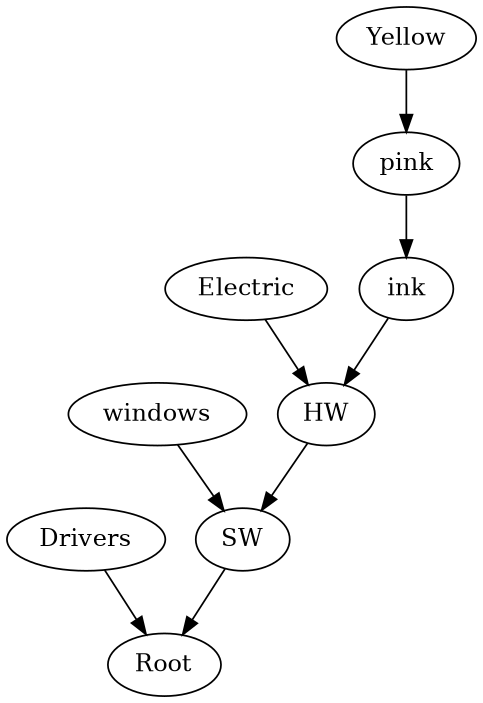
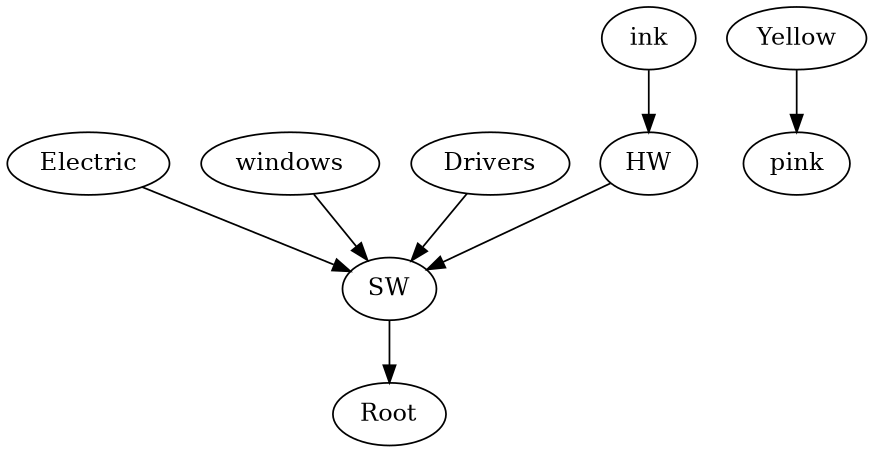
  digraph {
    rankdir=TB
    HW
    SW
    Root
    Electric
    ink
    windows
    Drivers
    Yellow
    pink
    HW -> SW
    SW -> Root
-   Electric -> HW
+   Electric -> SW
    ink -> HW
    windows -> SW
-   Drivers -> Root
+   Drivers -> SW
    Yellow -> pink
-   pink -> ink
  }
